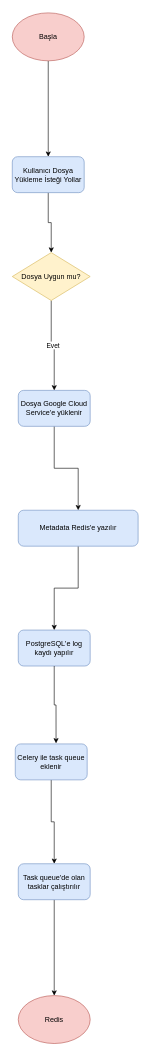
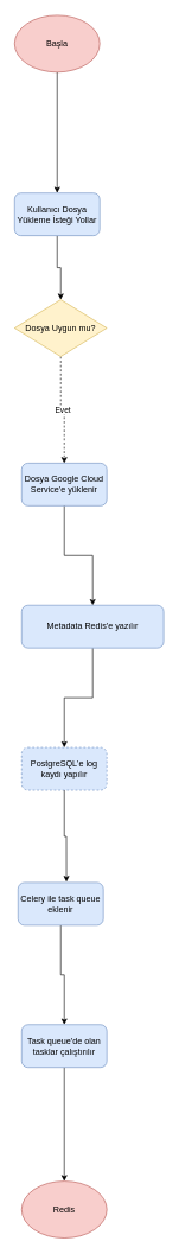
  <mxCell id="0" />
  <mxCell id="1" parent="0" />
  <mxCell id="2" style="edgeStyle=orthogonalEdgeStyle;rounded=0;orthogonalLoop=1;jettySize=auto;html=1;exitX=0.5;exitY=1;exitDx=0;exitDy=0;entryX=0.5;entryY=0;entryDx=0;entryDy=0;" edge="1" parent="1" source="3" target="5"><mxGeometry relative="1" as="geometry" /></mxCell>
  <mxCell id="3" value="Başla" style="ellipse;whiteSpace=wrap;html=1;fillColor=#f8cecc;strokeColor=#b85450;" vertex="1" parent="1"><mxGeometry x="20" y="20" width="120" height="80" as="geometry" /></mxCell>
  <mxCell id="4" style="edgeStyle=orthogonalEdgeStyle;rounded=0;orthogonalLoop=1;jettySize=auto;html=1;exitX=0.5;exitY=1;exitDx=0;exitDy=0;entryX=0.5;entryY=0;entryDx=0;entryDy=0;" edge="1" parent="1" source="5" target="7"><mxGeometry relative="1" as="geometry" /></mxCell>
- <mxCell id="5" value="Kullanıcı Dosya Yükleme İsteği Yollar" style="rounded=1;whiteSpace=wrap;html=1;fillColor=#dae8fc;strokeColor=#6c8ebf;" vertex="1" parent="1"><mxGeometry x="20" y="260" width="120" height="60" as="geometry" /></mxCell>
- <mxCell id="6" value="Evet" style="edgeStyle=orthogonalEdgeStyle;rounded=0;orthogonalLoop=1;jettySize=auto;html=1;exitX=0.5;exitY=1;exitDx=0;exitDy=0;entryX=0.5;entryY=0;entryDx=0;entryDy=0;" edge="1" parent="1" source="7" target="9"><mxGeometry relative="1" as="geometry" /></mxCell>
+ <mxCell id="5" value="Kullanıcı Dosya Yükleme İsteği Yollar" style="rounded=1;whiteSpace=wrap;html=1;fillColor=#dae8fc;strokeColor=#6c8ebf;" vertex="1" parent="1"><mxGeometry x="20" y="270" width="120" height="60" as="geometry" /></mxCell>
+ <mxCell id="6" value="Evet" style="edgeStyle=orthogonalEdgeStyle;rounded=0;orthogonalLoop=1;jettySize=auto;html=1;exitX=0.5;exitY=1;exitDx=0;exitDy=0;entryX=0.5;entryY=0;entryDx=0;entryDy=0;dashed=1;" edge="1" parent="1" source="7" target="9"><mxGeometry relative="1" as="geometry" /></mxCell>
  <mxCell id="7" value="Dosya Uygun mu?" style="rhombus;whiteSpace=wrap;html=1;fillColor=#fff2cc;strokeColor=#d6b656;" vertex="1" parent="1"><mxGeometry x="20" y="420" width="130" height="80" as="geometry" /></mxCell>
  <mxCell id="8" style="edgeStyle=orthogonalEdgeStyle;rounded=0;orthogonalLoop=1;jettySize=auto;html=1;exitX=0.5;exitY=1;exitDx=0;exitDy=0;entryX=0.5;entryY=0;entryDx=0;entryDy=0;" edge="1" parent="1" source="9" target="11"><mxGeometry relative="1" as="geometry" /></mxCell>
  <mxCell id="9" value="Dosya Google Cloud Service'e yüklenir" style="rounded=1;whiteSpace=wrap;html=1;fillColor=#dae8fc;strokeColor=#6c8ebf;" vertex="1" parent="1"><mxGeometry x="30" y="650" width="120" height="60" as="geometry" /></mxCell>
  <mxCell id="10" style="edgeStyle=orthogonalEdgeStyle;rounded=0;orthogonalLoop=1;jettySize=auto;html=1;exitX=0.5;exitY=1;exitDx=0;exitDy=0;entryX=0.5;entryY=0;entryDx=0;entryDy=0;" edge="1" parent="1" source="11" target="12"><mxGeometry relative="1" as="geometry" /></mxCell>
  <mxCell id="11" value="Metadata Redis'e yazılır" style="rounded=1;whiteSpace=wrap;html=1;fillColor=#dae8fc;strokeColor=#6c8ebf;" vertex="1" parent="1"><mxGeometry x="30" y="850" width="200" height="60" as="geometry" /></mxCell>
- <mxCell id="12" value="PostgreSQL'e log kaydı yapılır" style="rounded=1;whiteSpace=wrap;html=1;fillColor=#dae8fc;strokeColor=#6c8ebf;" vertex="1" parent="1"><mxGeometry x="30" y="1050" width="120" height="60" as="geometry" /></mxCell>
+ <mxCell id="12" value="PostgreSQL'e log kaydı yapılır" style="rounded=1;whiteSpace=wrap;html=1;fillColor=#dae8fc;strokeColor=#6c8ebf;dashed=1;" vertex="1" parent="1"><mxGeometry x="30" y="1050" width="120" height="60" as="geometry" /></mxCell>
  <mxCell id="13" style="edgeStyle=orthogonalEdgeStyle;rounded=0;orthogonalLoop=1;jettySize=auto;html=1;exitX=0.5;exitY=1;exitDx=0;exitDy=0;entryX=0.5;entryY=0;entryDx=0;entryDy=0;" edge="1" parent="1" source="14" target="16"><mxGeometry relative="1" as="geometry" /></mxCell>
  <mxCell id="14" value="Celery ile task queue eklenir" style="rounded=1;whiteSpace=wrap;html=1;fillColor=#dae8fc;strokeColor=#6c8ebf;" vertex="1" parent="1"><mxGeometry x="25" y="1240" width="120" height="60" as="geometry" /></mxCell>
  <mxCell id="15" style="edgeStyle=orthogonalEdgeStyle;rounded=0;orthogonalLoop=1;jettySize=auto;html=1;exitX=0.5;exitY=1;exitDx=0;exitDy=0;entryX=0.5;entryY=0;entryDx=0;entryDy=0;" edge="1" parent="1" source="16" target="17"><mxGeometry relative="1" as="geometry" /></mxCell>
  <mxCell id="16" value="Task queue'de olan tasklar çalıştırılır" style="rounded=1;whiteSpace=wrap;html=1;fillColor=#dae8fc;strokeColor=#6c8ebf;" vertex="1" parent="1"><mxGeometry x="30" y="1440" width="120" height="60" as="geometry" /></mxCell>
  <mxCell id="17" value="Redis" style="ellipse;whiteSpace=wrap;html=1;fillColor=#f8cecc;strokeColor=#b85450;" vertex="1" parent="1"><mxGeometry x="30" y="1660" width="120" height="80" as="geometry" /></mxCell>
  <mxCell id="18" style="edgeStyle=orthogonalEdgeStyle;rounded=0;orthogonalLoop=1;jettySize=auto;html=1;exitX=0.5;exitY=1;exitDx=0;exitDy=0;entryX=0.567;entryY=-0.017;entryDx=0;entryDy=0;entryPerimeter=0;" edge="1" parent="1" source="12" target="14"><mxGeometry relative="1" as="geometry" /></mxCell>
